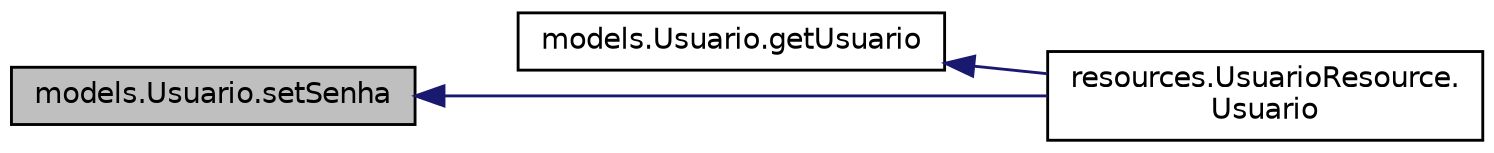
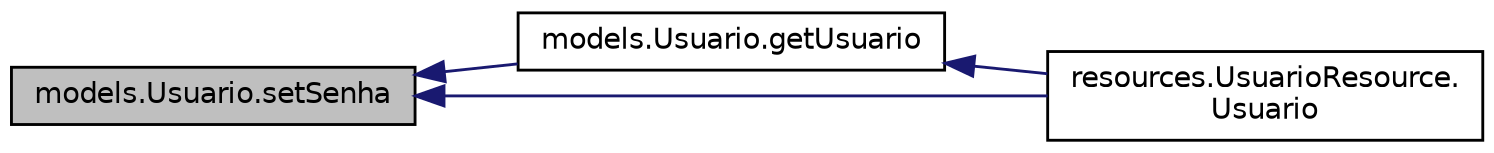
  digraph {
    rankdir=LR
    node [color=black fillcolor=white fontname=Helvetica fontsize=10 shape=record style=filled]
    edge [color=midnightblue dir=back fontname=Helvetica fontsize=10 labelfontname=Helvetica labelfontsize=10 style=solid]
    n1 [fillcolor=grey75 fontcolor=black height=0.2 label="models.Usuario.setSenha" width=0.4]
    n2 [height=0.2 label="models.Usuario.getUsuario" width=0.4]
    n3 [height=0.2 label="resources.UsuarioResource.\lUsuario" width=0.4]
+   n1 -> n2
    n1 -> n3
    n2 -> n3
  }
